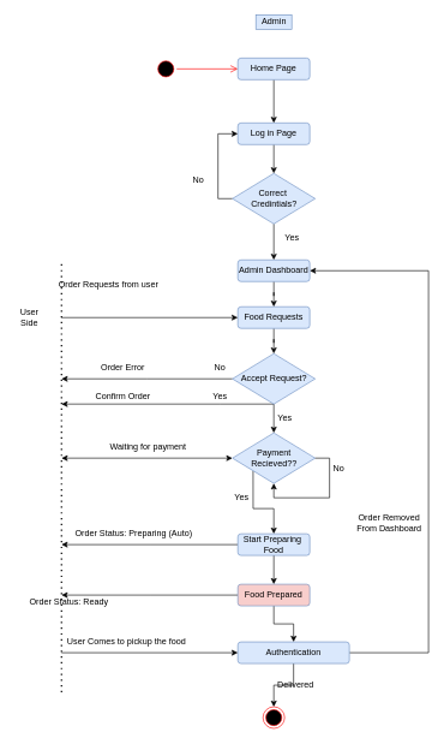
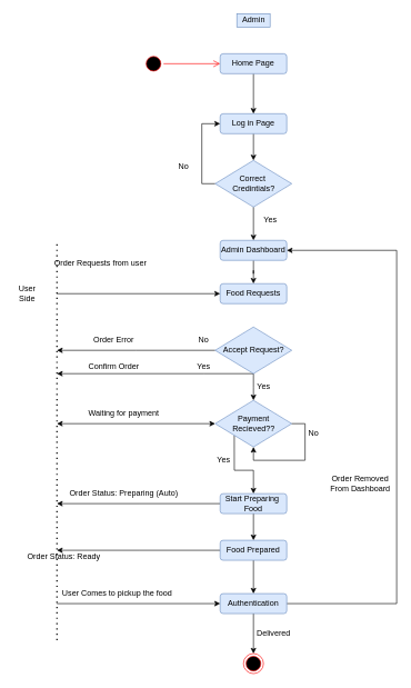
  <mxCell id="0" />
  <mxCell id="1" parent="0" />
  <mxCell id="2" value="Admin" style="text;html=1;align=center;verticalAlign=middle;resizable=0;points=[];autosize=1;fillColor=#dae8fc;strokeColor=#6c8ebf;" vertex="1" parent="1"><mxGeometry x="355" y="20" width="50" height="20" as="geometry" /></mxCell>
  <mxCell id="3" value="" style="ellipse;html=1;shape=startState;fillColor=#000000;strokeColor=#ff0000;" vertex="1" parent="1"><mxGeometry x="215" y="80" width="30" height="30" as="geometry" /></mxCell>
  <mxCell id="4" value="" style="edgeStyle=orthogonalEdgeStyle;html=1;verticalAlign=bottom;endArrow=open;endSize=8;strokeColor=#ff0000;entryX=0;entryY=0.5;entryDx=0;entryDy=0;" edge="1" source="3" parent="1" target="6"><mxGeometry relative="1" as="geometry"><mxPoint x="50" y="110" as="targetPoint" /></mxGeometry></mxCell>
  <mxCell id="5" value="" style="edgeStyle=orthogonalEdgeStyle;rounded=0;orthogonalLoop=1;jettySize=auto;html=1;" edge="1" parent="1" source="6" target="8"><mxGeometry relative="1" as="geometry" /></mxCell>
  <mxCell id="6" value="Home Page" style="rounded=1;whiteSpace=wrap;html=1;fillColor=#dae8fc;strokeColor=#6c8ebf;" vertex="1" parent="1"><mxGeometry x="330" y="80" width="100" height="30" as="geometry" /></mxCell>
  <mxCell id="7" value="" style="edgeStyle=orthogonalEdgeStyle;rounded=0;orthogonalLoop=1;jettySize=auto;html=1;" edge="1" parent="1" source="8" target="11"><mxGeometry relative="1" as="geometry" /></mxCell>
  <mxCell id="8" value="Log in Page" style="rounded=1;whiteSpace=wrap;html=1;fillColor=#dae8fc;strokeColor=#6c8ebf;" vertex="1" parent="1"><mxGeometry x="330" y="170" width="100" height="30" as="geometry" /></mxCell>
  <mxCell id="9" style="edgeStyle=orthogonalEdgeStyle;rounded=0;orthogonalLoop=1;jettySize=auto;html=1;exitX=0;exitY=0.5;exitDx=0;exitDy=0;entryX=0;entryY=0.5;entryDx=0;entryDy=0;" edge="1" parent="1" source="11" target="8"><mxGeometry relative="1" as="geometry" /></mxCell>
  <mxCell id="10" value="" style="edgeStyle=orthogonalEdgeStyle;rounded=0;orthogonalLoop=1;jettySize=auto;html=1;" edge="1" parent="1" source="11" target="14"><mxGeometry relative="1" as="geometry" /></mxCell>
  <mxCell id="11" value="Correct&amp;nbsp;&lt;br&gt;Credintials?" style="rhombus;whiteSpace=wrap;html=1;fillColor=#dae8fc;strokeColor=#6c8ebf;" vertex="1" parent="1"><mxGeometry x="322.5" y="240" width="115" height="70" as="geometry" /></mxCell>
  <mxCell id="12" value="No" style="text;html=1;align=center;verticalAlign=middle;resizable=0;points=[];autosize=1;" vertex="1" parent="1"><mxGeometry x="260" y="240" width="30" height="20" as="geometry" /></mxCell>
  <mxCell id="13" value="" style="edgeStyle=orthogonalEdgeStyle;rounded=0;orthogonalLoop=1;jettySize=auto;html=1;" edge="1" parent="1" source="14" target="17"><mxGeometry relative="1" as="geometry" /></mxCell>
  <mxCell id="14" value="Admin Dashboard" style="rounded=1;whiteSpace=wrap;html=1;fillColor=#dae8fc;strokeColor=#6c8ebf;" vertex="1" parent="1"><mxGeometry x="330" y="360" width="100" height="30" as="geometry" /></mxCell>
  <mxCell id="15" value="Yes" style="text;html=1;align=center;verticalAlign=middle;resizable=0;points=[];autosize=1;" vertex="1" parent="1"><mxGeometry x="385" y="320" width="40" height="20" as="geometry" /></mxCell>
- <mxCell id="16" value="" style="edgeStyle=orthogonalEdgeStyle;rounded=0;orthogonalLoop=1;jettySize=auto;html=1;" edge="1" parent="1" source="17" target="25"><mxGeometry relative="1" as="geometry" /></mxCell>
  <mxCell id="17" value="Food Requests" style="rounded=1;whiteSpace=wrap;html=1;fillColor=#dae8fc;strokeColor=#6c8ebf;" vertex="1" parent="1"><mxGeometry x="330" y="425" width="100" height="30" as="geometry" /></mxCell>
  <mxCell id="18" value="" style="endArrow=classic;html=1;entryX=0;entryY=0.5;entryDx=0;entryDy=0;" edge="1" parent="1" target="17"><mxGeometry width="50" height="50" relative="1" as="geometry"><mxPoint x="85" y="440" as="sourcePoint" /><mxPoint x="405" y="320" as="targetPoint" /></mxGeometry></mxCell>
  <mxCell id="19" value="Order Requests from user" style="text;html=1;align=center;verticalAlign=middle;resizable=0;points=[];autosize=1;" vertex="1" parent="1"><mxGeometry x="75" y="385" width="150" height="20" as="geometry" /></mxCell>
  <mxCell id="20" value="" style="endArrow=none;dashed=1;html=1;dashPattern=1 3;strokeWidth=2;" edge="1" parent="1"><mxGeometry width="50" height="50" relative="1" as="geometry"><mxPoint x="85" y="960" as="sourcePoint" /><mxPoint x="85" y="360" as="targetPoint" /></mxGeometry></mxCell>
  <mxCell id="21" value="User&lt;br&gt;Side" style="text;html=1;align=center;verticalAlign=middle;resizable=0;points=[];autosize=1;" vertex="1" parent="1"><mxGeometry x="20" y="425" width="40" height="30" as="geometry" /></mxCell>
  <mxCell id="22" style="edgeStyle=orthogonalEdgeStyle;rounded=0;orthogonalLoop=1;jettySize=auto;html=1;" edge="1" parent="1" source="25"><mxGeometry relative="1" as="geometry"><mxPoint x="85" y="525" as="targetPoint" /></mxGeometry></mxCell>
  <mxCell id="23" style="edgeStyle=orthogonalEdgeStyle;rounded=0;orthogonalLoop=1;jettySize=auto;html=1;exitX=0.5;exitY=1;exitDx=0;exitDy=0;" edge="1" parent="1" source="25"><mxGeometry relative="1" as="geometry"><mxPoint x="85" y="560" as="targetPoint" /><Array as="points"><mxPoint x="305" y="560" /><mxPoint x="305" y="560" /></Array></mxGeometry></mxCell>
  <mxCell id="24" value="" style="edgeStyle=orthogonalEdgeStyle;rounded=0;orthogonalLoop=1;jettySize=auto;html=1;" edge="1" parent="1" source="25"><mxGeometry relative="1" as="geometry"><mxPoint x="380" y="600" as="targetPoint" /></mxGeometry></mxCell>
  <mxCell id="25" value="Accept Request?" style="rhombus;whiteSpace=wrap;html=1;fillColor=#dae8fc;strokeColor=#6c8ebf;" vertex="1" parent="1"><mxGeometry x="322.5" y="490" width="115" height="70" as="geometry" /></mxCell>
  <mxCell id="26" value="Order Error" style="text;html=1;align=center;verticalAlign=middle;resizable=0;points=[];autosize=1;" vertex="1" parent="1"><mxGeometry x="130" y="500" width="80" height="20" as="geometry" /></mxCell>
  <mxCell id="27" value="No" style="text;html=1;align=center;verticalAlign=middle;resizable=0;points=[];autosize=1;" vertex="1" parent="1"><mxGeometry x="290" y="500" width="30" height="20" as="geometry" /></mxCell>
  <mxCell id="28" value="Yes" style="text;html=1;align=center;verticalAlign=middle;resizable=0;points=[];autosize=1;" vertex="1" parent="1"><mxGeometry x="285" y="540" width="40" height="20" as="geometry" /></mxCell>
  <mxCell id="29" value="Confirm Order" style="text;html=1;align=center;verticalAlign=middle;resizable=0;points=[];autosize=1;" vertex="1" parent="1"><mxGeometry x="125" y="540" width="90" height="20" as="geometry" /></mxCell>
- <mxCell id="30" value="Waiting for payment" style="text;html=1;align=center;verticalAlign=middle;resizable=0;points=[];autosize=1;" vertex="1" parent="1"><mxGeometry x="145" y="610" width="120" height="20" as="geometry" /></mxCell>
+ <mxCell id="30" value="Waiting for payment" style="text;html=1;align=center;verticalAlign=middle;resizable=0;points=[];autosize=1;" vertex="1" parent="1"><mxGeometry x="125" y="610" width="120" height="20" as="geometry" /></mxCell>
  <mxCell id="31" style="edgeStyle=orthogonalEdgeStyle;rounded=0;orthogonalLoop=1;jettySize=auto;html=1;exitX=0;exitY=1;exitDx=0;exitDy=0;entryX=0.5;entryY=0;entryDx=0;entryDy=0;" edge="1" parent="1" source="32" target="40"><mxGeometry relative="1" as="geometry"><mxPoint x="375" y="740" as="targetPoint" /></mxGeometry></mxCell>
  <mxCell id="32" value="Payment Recieved??" style="rhombus;whiteSpace=wrap;html=1;fillColor=#dae8fc;strokeColor=#6c8ebf;" vertex="1" parent="1"><mxGeometry x="322.5" y="600" width="115" height="70" as="geometry" /></mxCell>
  <mxCell id="33" value="Yes" style="text;html=1;align=center;verticalAlign=middle;resizable=0;points=[];autosize=1;" vertex="1" parent="1"><mxGeometry x="375" y="570" width="40" height="20" as="geometry" /></mxCell>
  <mxCell id="34" style="edgeStyle=orthogonalEdgeStyle;rounded=0;orthogonalLoop=1;jettySize=auto;html=1;exitX=1;exitY=0.5;exitDx=0;exitDy=0;" edge="1" parent="1" source="32" target="32"><mxGeometry relative="1" as="geometry" /></mxCell>
  <mxCell id="35" value="No" style="text;html=1;align=center;verticalAlign=middle;resizable=0;points=[];autosize=1;" vertex="1" parent="1"><mxGeometry x="455" y="640" width="30" height="20" as="geometry" /></mxCell>
  <mxCell id="36" value="" style="endArrow=classic;startArrow=classic;html=1;exitX=0;exitY=0.5;exitDx=0;exitDy=0;" edge="1" parent="1" source="32"><mxGeometry width="50" height="50" relative="1" as="geometry"><mxPoint x="355" y="590" as="sourcePoint" /><mxPoint x="85" y="635" as="targetPoint" /></mxGeometry></mxCell>
  <mxCell id="37" value="Yes" style="text;html=1;align=center;verticalAlign=middle;resizable=0;points=[];autosize=1;" vertex="1" parent="1"><mxGeometry x="315" y="680" width="40" height="20" as="geometry" /></mxCell>
  <mxCell id="38" value="" style="edgeStyle=orthogonalEdgeStyle;rounded=0;orthogonalLoop=1;jettySize=auto;html=1;" edge="1" parent="1" source="40" target="43"><mxGeometry relative="1" as="geometry" /></mxCell>
  <mxCell id="39" style="edgeStyle=orthogonalEdgeStyle;rounded=0;orthogonalLoop=1;jettySize=auto;html=1;" edge="1" parent="1" source="40"><mxGeometry relative="1" as="geometry"><mxPoint x="85" y="755" as="targetPoint" /></mxGeometry></mxCell>
  <mxCell id="40" value="Start Preparing&amp;nbsp;&lt;br&gt;Food" style="rounded=1;whiteSpace=wrap;html=1;fillColor=#dae8fc;strokeColor=#6c8ebf;" vertex="1" parent="1"><mxGeometry x="330" y="740" width="100" height="30" as="geometry" /></mxCell>
  <mxCell id="41" style="edgeStyle=orthogonalEdgeStyle;rounded=0;orthogonalLoop=1;jettySize=auto;html=1;" edge="1" parent="1" source="43"><mxGeometry relative="1" as="geometry"><mxPoint x="85" y="825" as="targetPoint" /></mxGeometry></mxCell>
  <mxCell id="42" value="" style="edgeStyle=orthogonalEdgeStyle;rounded=0;orthogonalLoop=1;jettySize=auto;html=1;" edge="1" parent="1" source="43" target="48"><mxGeometry relative="1" as="geometry" /></mxCell>
- <mxCell id="43" value="Food Prepared" style="rounded=1;whiteSpace=wrap;html=1;fillColor=#f8cecc;strokeColor=#6c8ebf;" vertex="1" parent="1"><mxGeometry x="330" y="810" width="100" height="30" as="geometry" /></mxCell>
+ <mxCell id="43" value="Food Prepared" style="rounded=1;whiteSpace=wrap;html=1;fillColor=#dae8fc;strokeColor=#6c8ebf;" vertex="1" parent="1"><mxGeometry x="330" y="810" width="100" height="30" as="geometry" /></mxCell>
  <mxCell id="44" value="Order Status: Preparing (Auto)" style="text;html=1;align=center;verticalAlign=middle;resizable=0;points=[];autosize=1;" vertex="1" parent="1"><mxGeometry x="95" y="730" width="180" height="20" as="geometry" /></mxCell>
  <mxCell id="45" value="Order Status: Ready" style="text;html=1;align=center;verticalAlign=middle;resizable=0;points=[];autosize=1;" vertex="1" parent="1"><mxGeometry x="35" y="825" width="120" height="20" as="geometry" /></mxCell>
  <mxCell id="46" value="" style="edgeStyle=orthogonalEdgeStyle;rounded=0;orthogonalLoop=1;jettySize=auto;html=1;" edge="1" parent="1" source="48" target="51"><mxGeometry relative="1" as="geometry" /></mxCell>
  <mxCell id="47" style="edgeStyle=orthogonalEdgeStyle;rounded=0;orthogonalLoop=1;jettySize=auto;html=1;entryX=1;entryY=0.5;entryDx=0;entryDy=0;" edge="1" parent="1" source="48" target="14"><mxGeometry relative="1" as="geometry"><Array as="points"><mxPoint x="595" y="905" /><mxPoint x="595" y="375" /></Array></mxGeometry></mxCell>
- <mxCell id="48" value="Authentication" style="rounded=1;whiteSpace=wrap;html=1;fillColor=#dae8fc;strokeColor=#6c8ebf;" vertex="1" parent="1"><mxGeometry x="330" y="890" width="155" height="30" as="geometry" /></mxCell>
+ <mxCell id="48" value="Authentication" style="rounded=1;whiteSpace=wrap;html=1;fillColor=#dae8fc;strokeColor=#6c8ebf;" vertex="1" parent="1"><mxGeometry x="330" y="890" width="100" height="30" as="geometry" /></mxCell>
  <mxCell id="49" value="" style="endArrow=classic;html=1;entryX=0;entryY=0.5;entryDx=0;entryDy=0;" edge="1" parent="1" target="48"><mxGeometry width="50" height="50" relative="1" as="geometry"><mxPoint x="85" y="905" as="sourcePoint" /><mxPoint x="405" y="920" as="targetPoint" /></mxGeometry></mxCell>
  <mxCell id="50" value="User Comes to pickup the food" style="text;html=1;align=center;verticalAlign=middle;resizable=0;points=[];autosize=1;" vertex="1" parent="1"><mxGeometry x="85" y="880" width="180" height="20" as="geometry" /></mxCell>
  <mxCell id="51" value="" style="ellipse;html=1;shape=endState;fillColor=#000000;strokeColor=#ff0000;" vertex="1" parent="1"><mxGeometry x="365" y="980" width="30" height="30" as="geometry" /></mxCell>
  <mxCell id="52" value="Delivered" style="text;html=1;align=center;verticalAlign=middle;resizable=0;points=[];autosize=1;" vertex="1" parent="1"><mxGeometry x="375" y="940" width="70" height="20" as="geometry" /></mxCell>
  <mxCell id="53" value="Order Removed&lt;br&gt;From Dashboard" style="text;html=1;align=center;verticalAlign=middle;resizable=0;points=[];autosize=1;" vertex="1" parent="1"><mxGeometry x="485" y="710" width="110" height="30" as="geometry" /></mxCell>
